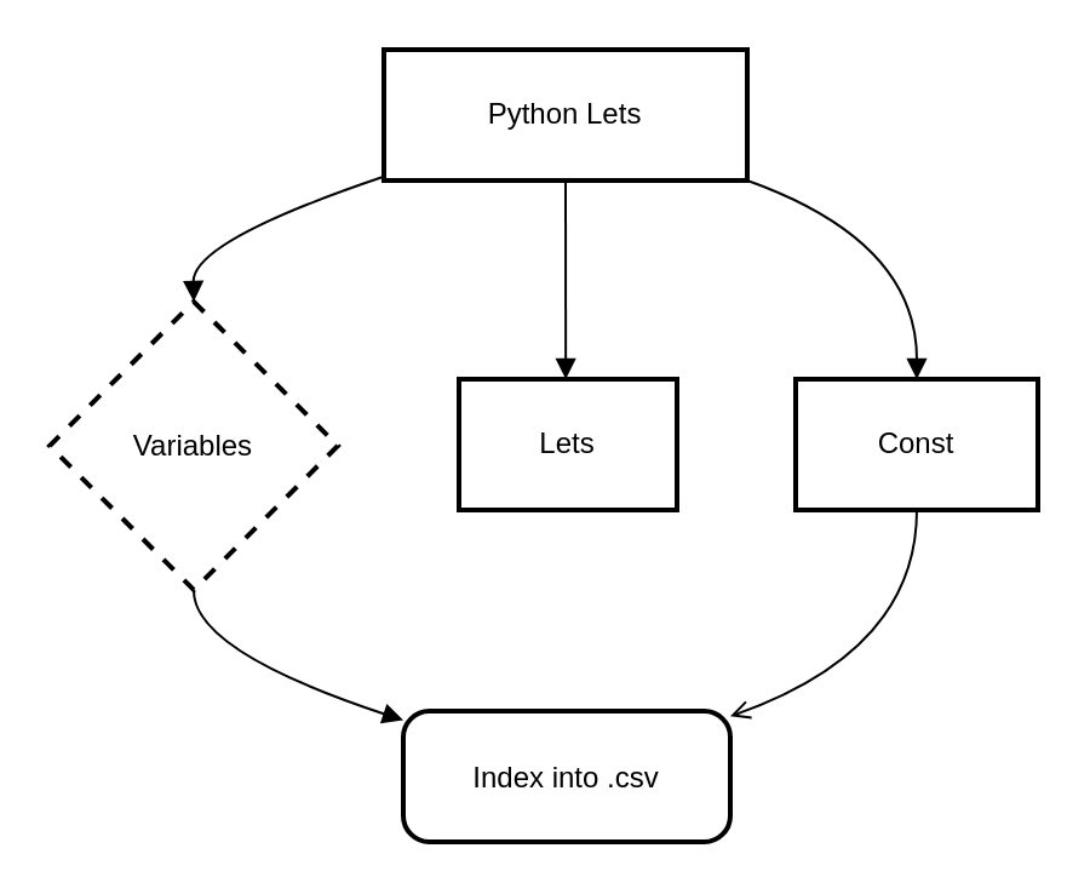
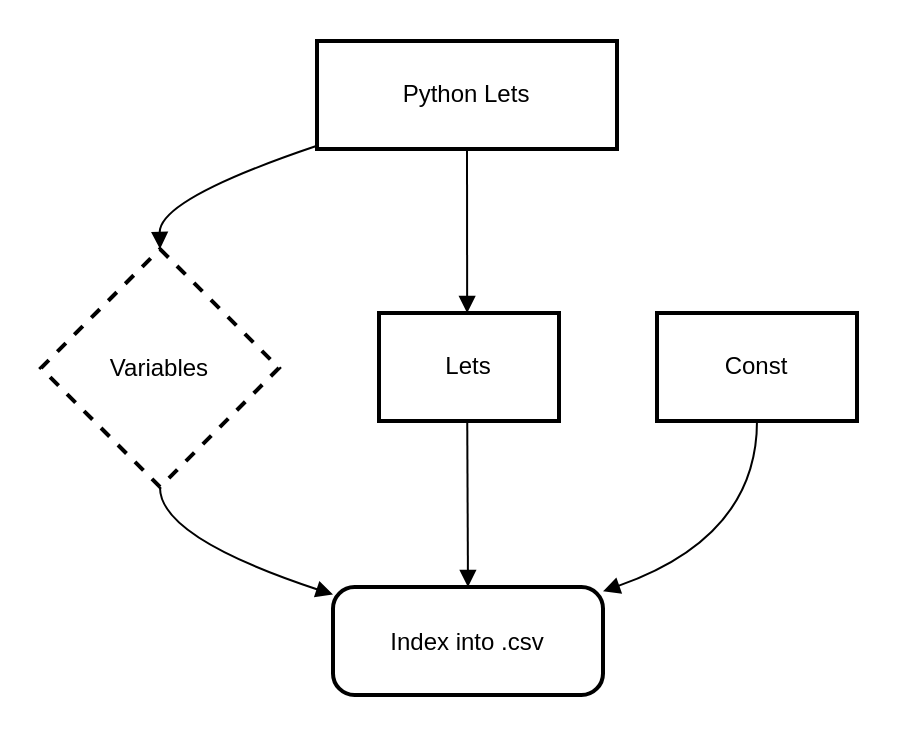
  <mxCell id="0" />
  <mxCell id="1" parent="0" />
  <mxCell id="2" value="Python Lets" style="whiteSpace=wrap;strokeWidth=2;" vertex="1" parent="1"><mxGeometry x="158" y="20" width="150" height="54" as="geometry" /></mxCell>
  <mxCell id="3" value="Variables" style="rhombus;strokeWidth=2;whiteSpace=wrap;dashed=1;" vertex="1" parent="1"><mxGeometry x="20" y="124" width="119" height="119" as="geometry" /></mxCell>
  <mxCell id="4" value="Lets" style="whiteSpace=wrap;strokeWidth=2;" vertex="1" parent="1"><mxGeometry x="189" y="156" width="90" height="54" as="geometry" /></mxCell>
  <mxCell id="5" value="Const" style="whiteSpace=wrap;strokeWidth=2;" vertex="1" parent="1"><mxGeometry x="328" y="156" width="100" height="54" as="geometry" /></mxCell>
  <mxCell id="6" value="Index into .csv" style="rounded=1;arcSize=20;strokeWidth=2" vertex="1" parent="1"><mxGeometry x="166" y="293" width="135" height="54" as="geometry" /></mxCell>
  <mxCell id="7" value="" style="curved=1;startArrow=none;endArrow=block;exitX=0;exitY=0.97;entryX=0.5;entryY=0;" edge="1" parent="1" source="2" target="3"><mxGeometry relative="1" as="geometry"><Array as="points"><mxPoint x="79" y="99" /></Array></mxGeometry></mxCell>
  <mxCell id="8" value="" style="curved=1;startArrow=none;endArrow=block;exitX=0.5;exitY=1;entryX=0.49;entryY=0.01;" edge="1" parent="1" source="2" target="4"><mxGeometry relative="1" as="geometry"><Array as="points" /></mxGeometry></mxCell>
- <mxCell id="9" value="" style="curved=1;startArrow=none;endArrow=block;exitX=1;exitY=1;entryX=0.5;entryY=0.01;" edge="1" parent="1" source="2" target="5"><mxGeometry relative="1" as="geometry"><Array as="points"><mxPoint x="378" y="99" /></Array></mxGeometry></mxCell>
  <mxCell id="10" value="" style="curved=1;startArrow=none;endArrow=block;exitX=0.5;exitY=1;entryX=0;entryY=0.07;" edge="1" parent="1" source="3" target="6"><mxGeometry relative="1" as="geometry"><Array as="points"><mxPoint x="79" y="268" /></Array></mxGeometry></mxCell>
- <mxCell id="12" value="" style="curved=1;startArrow=none;endArrow=open;exitX=0.5;exitY=1.01;entryX=1;entryY=0.04;" edge="1" parent="1" source="5" target="6"><mxGeometry relative="1" as="geometry"><Array as="points"><mxPoint x="378" y="268" /></Array></mxGeometry></mxCell>
+ <mxCell id="11" value="" style="curved=1;startArrow=none;endArrow=block;exitX=0.49;exitY=1.01;entryX=0.5;entryY=-0.01;" edge="1" parent="1" source="4" target="6"><mxGeometry relative="1" as="geometry"><Array as="points" /></mxGeometry></mxCell>
+ <mxCell id="12" value="" style="curved=1;startArrow=none;endArrow=block;exitX=0.5;exitY=1.01;entryX=1;entryY=0.04;" edge="1" parent="1" source="5" target="6"><mxGeometry relative="1" as="geometry"><Array as="points"><mxPoint x="378" y="268" /></Array></mxGeometry></mxCell>
